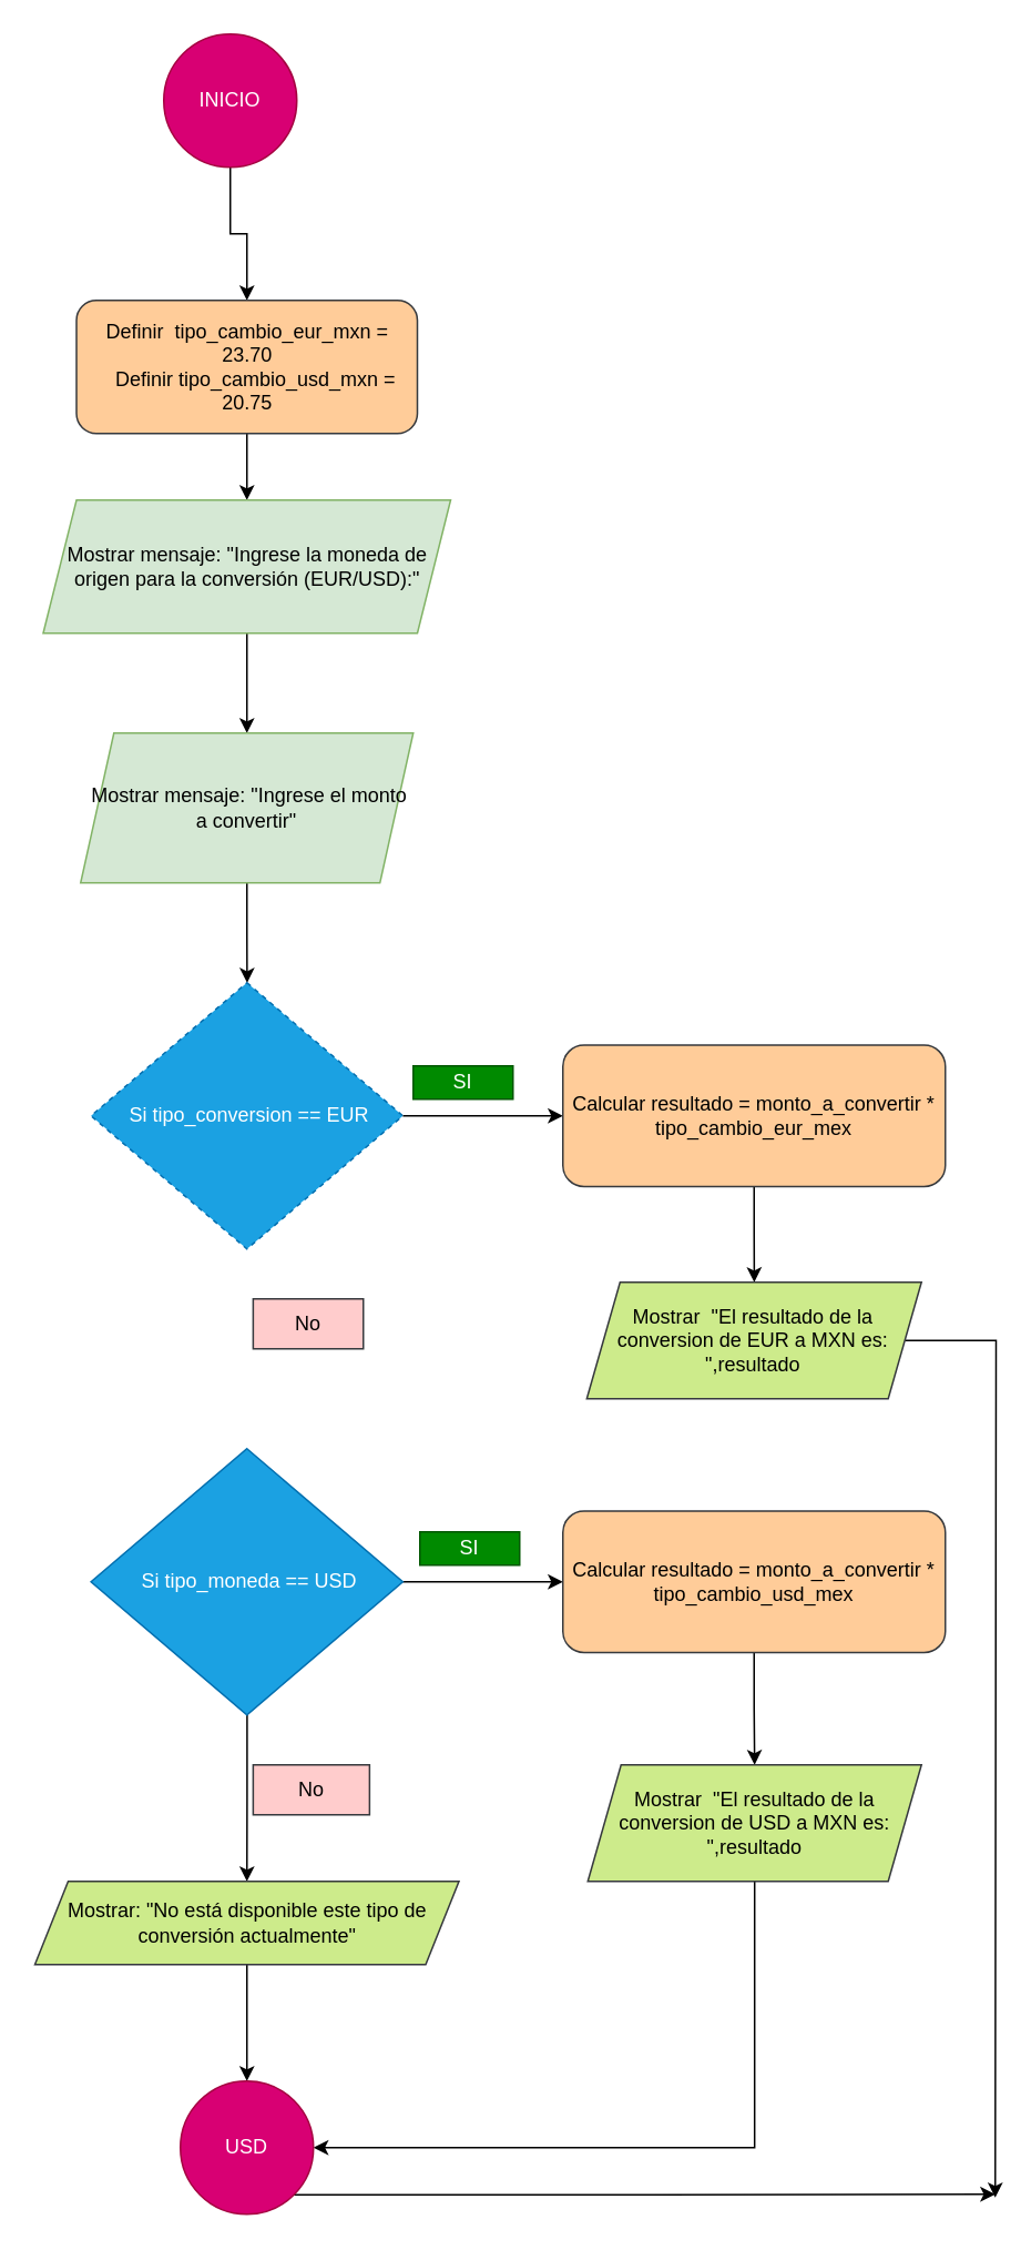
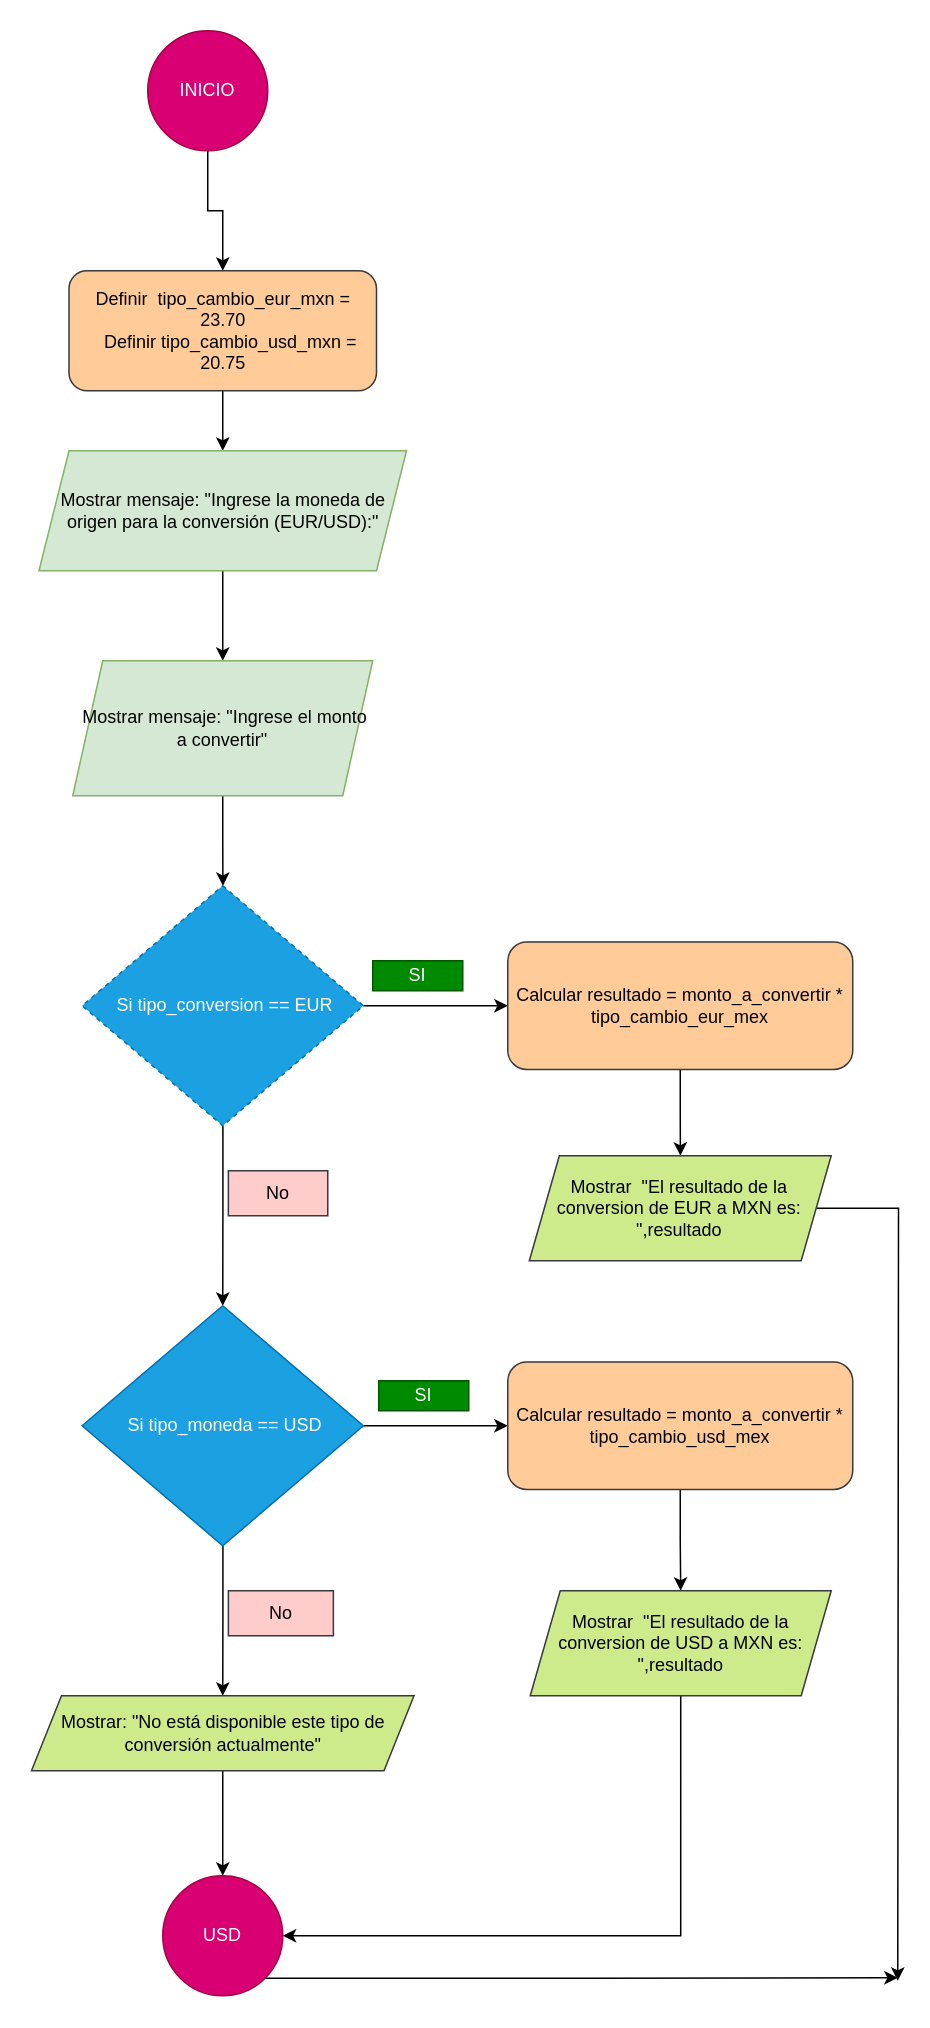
  <mxCell id="0" />
  <mxCell id="1" parent="0" />
  <mxCell id="2" value="" style="edgeStyle=orthogonalEdgeStyle;rounded=0;orthogonalLoop=1;jettySize=auto;html=1;" edge="1" parent="1" source="3" target="5"><mxGeometry relative="1" as="geometry" /></mxCell>
  <mxCell id="3" value="INICIO" style="ellipse;whiteSpace=wrap;html=1;aspect=fixed;fillColor=#d80073;fontColor=#ffffff;strokeColor=#A50040;" vertex="1" parent="1"><mxGeometry x="98" y="20" width="80" height="80" as="geometry" /></mxCell>
  <mxCell id="4" value="" style="edgeStyle=orthogonalEdgeStyle;rounded=0;orthogonalLoop=1;jettySize=auto;html=1;" edge="1" parent="1" source="5" target="7"><mxGeometry relative="1" as="geometry" /></mxCell>
  <mxCell id="5" value="&lt;div&gt;Definir&amp;nbsp; tipo_cambio_eur_mxn = 23.70&lt;/div&gt;&lt;div&gt;&amp;nbsp; &amp;nbsp;Definir tipo_cambio_usd_mxn = 20.75&lt;/div&gt;" style="rounded=1;whiteSpace=wrap;html=1;fillColor=#ffcc99;strokeColor=#36393d;" vertex="1" parent="1"><mxGeometry x="45.5" y="180" width="205" height="80" as="geometry" /></mxCell>
  <mxCell id="6" value="" style="edgeStyle=orthogonalEdgeStyle;rounded=0;orthogonalLoop=1;jettySize=auto;html=1;" edge="1" parent="1" source="7" target="9"><mxGeometry relative="1" as="geometry" /></mxCell>
  <mxCell id="7" value="Mostrar mensaje: &quot;Ingrese la moneda de origen para la conversión (EUR/USD):&quot;" style="shape=parallelogram;perimeter=parallelogramPerimeter;whiteSpace=wrap;html=1;fixedSize=1;fillColor=#d5e8d4;strokeColor=#82b366;" vertex="1" parent="1"><mxGeometry x="25.5" y="300" width="245" height="80" as="geometry" /></mxCell>
  <mxCell id="8" value="" style="edgeStyle=orthogonalEdgeStyle;rounded=0;orthogonalLoop=1;jettySize=auto;html=1;" edge="1" parent="1" source="9" target="12"><mxGeometry relative="1" as="geometry" /></mxCell>
  <mxCell id="9" value="&amp;nbsp;Mostrar mensaje: &quot;Ingrese el monto a convertir&quot;" style="shape=parallelogram;perimeter=parallelogramPerimeter;whiteSpace=wrap;html=1;fixedSize=1;fillColor=#d5e8d4;strokeColor=#82b366;" vertex="1" parent="1"><mxGeometry x="48" y="440" width="200" height="90" as="geometry" /></mxCell>
  <mxCell id="10" value="" style="edgeStyle=orthogonalEdgeStyle;rounded=0;orthogonalLoop=1;jettySize=auto;html=1;" edge="1" parent="1" source="12" target="14"><mxGeometry relative="1" as="geometry" /></mxCell>
+ <mxCell id="11" style="edgeStyle=orthogonalEdgeStyle;rounded=0;orthogonalLoop=1;jettySize=auto;html=1;entryX=0.5;entryY=0;entryDx=0;entryDy=0;" edge="1" parent="1" source="12" target="20"><mxGeometry relative="1" as="geometry" /></mxCell>
  <mxCell id="12" value="&amp;nbsp;Si tipo_conversion == EUR" style="rhombus;whiteSpace=wrap;html=1;fillColor=#1ba1e2;fontColor=#ffffff;strokeColor=#006EAF;dashed=1;" vertex="1" parent="1"><mxGeometry x="54.25" y="590" width="187.5" height="160" as="geometry" /></mxCell>
  <mxCell id="13" value="" style="edgeStyle=orthogonalEdgeStyle;rounded=0;orthogonalLoop=1;jettySize=auto;html=1;" edge="1" parent="1" source="14" target="17"><mxGeometry relative="1" as="geometry" /></mxCell>
  <mxCell id="14" value="Calcular resultado = monto_a_convertir * tipo_cambio_eur_mex" style="rounded=1;whiteSpace=wrap;html=1;fillColor=#ffcc99;strokeColor=#36393d;" vertex="1" parent="1"><mxGeometry x="338" y="627.5" width="230" height="85" as="geometry" /></mxCell>
  <mxCell id="15" value="SI" style="rounded=0;whiteSpace=wrap;html=1;fillColor=#008a00;fontColor=#ffffff;strokeColor=#005700;" vertex="1" parent="1"><mxGeometry x="248" y="640" width="60" height="20" as="geometry" /></mxCell>
  <mxCell id="16" style="edgeStyle=orthogonalEdgeStyle;rounded=0;orthogonalLoop=1;jettySize=auto;html=1;exitX=1;exitY=0.5;exitDx=0;exitDy=0;" edge="1" parent="1" source="17"><mxGeometry relative="1" as="geometry"><mxPoint x="598" y="1320" as="targetPoint" /></mxGeometry></mxCell>
  <mxCell id="17" value="Mostrar&amp;nbsp; &quot;El resultado de la conversion de EUR a MXN es: &quot;,resultado" style="shape=parallelogram;perimeter=parallelogramPerimeter;whiteSpace=wrap;html=1;fixedSize=1;fillColor=#cdeb8b;strokeColor=#36393d;" vertex="1" parent="1"><mxGeometry x="352.38" y="770" width="201.25" height="70" as="geometry" /></mxCell>
  <mxCell id="18" value="" style="edgeStyle=orthogonalEdgeStyle;rounded=0;orthogonalLoop=1;jettySize=auto;html=1;" edge="1" parent="1" source="20" target="22"><mxGeometry relative="1" as="geometry" /></mxCell>
  <mxCell id="19" value="" style="edgeStyle=orthogonalEdgeStyle;rounded=0;orthogonalLoop=1;jettySize=auto;html=1;" edge="1" parent="1" source="20" target="28"><mxGeometry relative="1" as="geometry" /></mxCell>
  <mxCell id="20" value="&amp;nbsp;Si tipo_moneda == USD" style="rhombus;whiteSpace=wrap;html=1;fillColor=#1ba1e2;fontColor=#ffffff;strokeColor=#006EAF;" vertex="1" parent="1"><mxGeometry x="54.25" y="870" width="187.5" height="160" as="geometry" /></mxCell>
  <mxCell id="21" value="" style="edgeStyle=orthogonalEdgeStyle;rounded=0;orthogonalLoop=1;jettySize=auto;html=1;" edge="1" parent="1" source="22" target="24"><mxGeometry relative="1" as="geometry" /></mxCell>
  <mxCell id="22" value="Calcular resultado = monto_a_convertir * tipo_cambio_usd_mex" style="rounded=1;whiteSpace=wrap;html=1;fillColor=#ffcc99;strokeColor=#36393d;" vertex="1" parent="1"><mxGeometry x="338" y="907.5" width="230" height="85" as="geometry" /></mxCell>
  <mxCell id="23" style="edgeStyle=orthogonalEdgeStyle;rounded=0;orthogonalLoop=1;jettySize=auto;html=1;exitX=0.5;exitY=1;exitDx=0;exitDy=0;entryX=1;entryY=0.5;entryDx=0;entryDy=0;" edge="1" parent="1" source="24" target="31"><mxGeometry relative="1" as="geometry" /></mxCell>
  <mxCell id="24" value="Mostrar&amp;nbsp; &quot;El resultado de la conversion de USD a MXN es: &quot;,resultado" style="shape=parallelogram;perimeter=parallelogramPerimeter;whiteSpace=wrap;html=1;fixedSize=1;fillColor=#cdeb8b;strokeColor=#36393d;" vertex="1" parent="1"><mxGeometry x="353" y="1060" width="200.63" height="70" as="geometry" /></mxCell>
  <mxCell id="25" value="SI" style="rounded=0;whiteSpace=wrap;html=1;fillColor=#008a00;fontColor=#ffffff;strokeColor=#005700;" vertex="1" parent="1"><mxGeometry x="252" y="920" width="60" height="20" as="geometry" /></mxCell>
  <mxCell id="26" value="&lt;div&gt;No&lt;/div&gt;" style="rounded=0;whiteSpace=wrap;html=1;fillColor=#ffcccc;strokeColor=#36393d;" vertex="1" parent="1"><mxGeometry x="151.75" y="780" width="66.25" height="30" as="geometry" /></mxCell>
  <mxCell id="27" value="" style="edgeStyle=orthogonalEdgeStyle;rounded=0;orthogonalLoop=1;jettySize=auto;html=1;" edge="1" parent="1" source="28" target="31"><mxGeometry relative="1" as="geometry" /></mxCell>
  <mxCell id="28" value="Mostrar: &quot;No está disponible este tipo de conversión actualmente&quot;" style="shape=parallelogram;perimeter=parallelogramPerimeter;whiteSpace=wrap;html=1;fixedSize=1;fillColor=#cdeb8b;strokeColor=#36393d;" vertex="1" parent="1"><mxGeometry x="20.5" y="1130" width="255" height="50" as="geometry" /></mxCell>
  <mxCell id="29" value="No" style="rounded=0;whiteSpace=wrap;html=1;fillColor=#ffcccc;strokeColor=#36393d;" vertex="1" parent="1"><mxGeometry x="151.75" y="1060" width="70" height="30" as="geometry" /></mxCell>
  <mxCell id="30" style="edgeStyle=orthogonalEdgeStyle;rounded=0;orthogonalLoop=1;jettySize=auto;html=1;exitX=1;exitY=1;exitDx=0;exitDy=0;" edge="1" parent="1" source="31"><mxGeometry relative="1" as="geometry"><mxPoint x="598" y="1318" as="targetPoint" /></mxGeometry></mxCell>
  <mxCell id="31" value="USD" style="ellipse;whiteSpace=wrap;html=1;fillColor=#d80073;fontColor=#ffffff;strokeColor=#A50040;" vertex="1" parent="1"><mxGeometry x="108" y="1250" width="80" height="80" as="geometry" /></mxCell>
